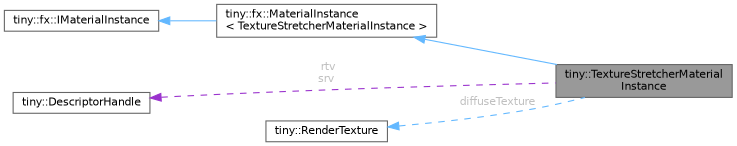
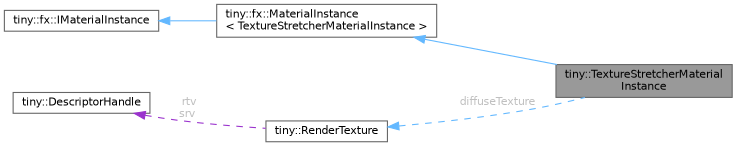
  digraph {
    rankdir=LR
    node [color=gray40 fillcolor=white fontname=Helvetica fontsize=10 shape=box style=filled]
    edge [color=steelblue1 dir=back fontname=Helvetica fontsize=10 labelfontname=Helvetica labelfontsize=10 style=solid]
    n1 [fillcolor=grey60 fontcolor=black height=0.2 label="tiny::TextureStretcherMaterial\lInstance" width=0.4]
    n2 [height=0.2 label="tiny::fx::MaterialInstance\l\< TextureStretcherMaterialInstance \>" width=0.4]
    n3 [height=0.2 label="tiny::fx::IMaterialInstance" width=0.4]
    n4 [height=0.2 label="tiny::RenderTexture" width=0.4]
    n5 [height=0.2 label="tiny::DescriptorHandle" width=0.4]
    n2 -> n1
    n3 -> n2
    n4 -> n1 [fontcolor=grey label=" diffuseTexture" style=dashed]
-   n5 -> n1 [color=darkorchid3 fontcolor=grey label=" rtv\nsrv" style=dashed]
+   n5 -> n4 [color=darkorchid3 fontcolor=grey label=" rtv\nsrv" style=dashed]
  }
